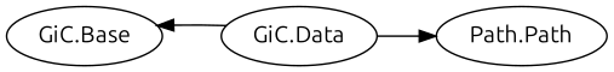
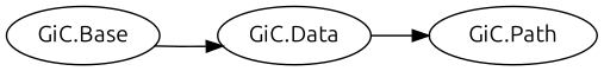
  digraph {
    fontname=Ubuntu
    rankdir=LR
    node [fontname=Ubuntu]
    edge [fontname=Ubuntu]
    "GiC.Base"
    "GiC.Data"
-   "GiC.Path" [label="Path.Path"]
-   "GiC.Data" -> "GiC.Base"
+   "GiC.Path"
+   "GiC.Base" -> "GiC.Data"
    "GiC.Data" -> "GiC.Path"
  }
